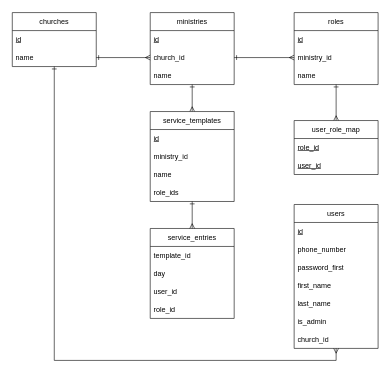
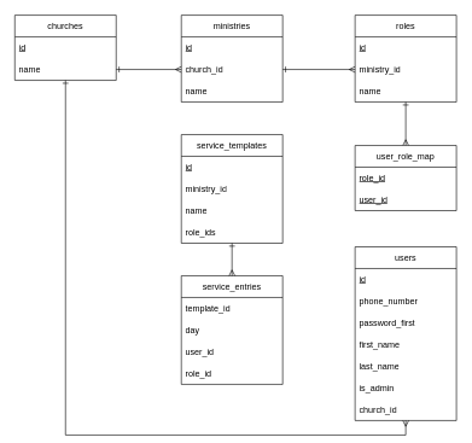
  <mxCell id="0" />
  <mxCell id="1" parent="0" />
  <mxCell id="2" value="users" style="swimlane;fontStyle=0;childLayout=stackLayout;horizontal=1;startSize=30;horizontalStack=0;resizeParent=1;resizeParentMax=0;resizeLast=0;collapsible=1;marginBottom=0;whiteSpace=wrap;html=1;" vertex="1" parent="1"><mxGeometry x="490" y="340" width="140" height="240" as="geometry" /></mxCell>
  <mxCell id="3" value="&lt;u&gt;id&lt;/u&gt;" style="text;strokeColor=none;fillColor=none;align=left;verticalAlign=middle;spacingLeft=4;spacingRight=4;overflow=hidden;points=[[0,0.5],[1,0.5]];portConstraint=eastwest;rotatable=0;whiteSpace=wrap;html=1;" vertex="1" parent="2"><mxGeometry y="30" width="140" height="30" as="geometry" /></mxCell>
  <mxCell id="4" value="phone_number" style="text;strokeColor=none;fillColor=none;align=left;verticalAlign=middle;spacingLeft=4;spacingRight=4;overflow=hidden;points=[[0,0.5],[1,0.5]];portConstraint=eastwest;rotatable=0;whiteSpace=wrap;html=1;" vertex="1" parent="2"><mxGeometry y="60" width="140" height="30" as="geometry" /></mxCell>
  <mxCell id="5" value="password_first" style="text;strokeColor=none;fillColor=none;align=left;verticalAlign=middle;spacingLeft=4;spacingRight=4;overflow=hidden;points=[[0,0.5],[1,0.5]];portConstraint=eastwest;rotatable=0;whiteSpace=wrap;html=1;" vertex="1" parent="2"><mxGeometry y="90" width="140" height="30" as="geometry" /></mxCell>
  <mxCell id="6" value="first_name" style="text;strokeColor=none;fillColor=none;align=left;verticalAlign=middle;spacingLeft=4;spacingRight=4;overflow=hidden;points=[[0,0.5],[1,0.5]];portConstraint=eastwest;rotatable=0;whiteSpace=wrap;html=1;" vertex="1" parent="2"><mxGeometry y="120" width="140" height="30" as="geometry" /></mxCell>
  <mxCell id="7" value="last_name" style="text;strokeColor=none;fillColor=none;align=left;verticalAlign=middle;spacingLeft=4;spacingRight=4;overflow=hidden;points=[[0,0.5],[1,0.5]];portConstraint=eastwest;rotatable=0;whiteSpace=wrap;html=1;" vertex="1" parent="2"><mxGeometry y="150" width="140" height="30" as="geometry" /></mxCell>
  <mxCell id="8" value="is_admin" style="text;strokeColor=none;fillColor=none;align=left;verticalAlign=middle;spacingLeft=4;spacingRight=4;overflow=hidden;points=[[0,0.5],[1,0.5]];portConstraint=eastwest;rotatable=0;whiteSpace=wrap;html=1;" vertex="1" parent="2"><mxGeometry y="180" width="140" height="30" as="geometry" /></mxCell>
  <mxCell id="9" value="church_id" style="text;strokeColor=none;fillColor=none;align=left;verticalAlign=middle;spacingLeft=4;spacingRight=4;overflow=hidden;points=[[0,0.5],[1,0.5]];portConstraint=eastwest;rotatable=0;whiteSpace=wrap;html=1;" vertex="1" parent="2"><mxGeometry y="210" width="140" height="30" as="geometry" /></mxCell>
  <mxCell id="10" value="churches" style="swimlane;fontStyle=0;childLayout=stackLayout;horizontal=1;startSize=30;horizontalStack=0;resizeParent=1;resizeParentMax=0;resizeLast=0;collapsible=1;marginBottom=0;whiteSpace=wrap;html=1;" vertex="1" parent="1"><mxGeometry x="20" y="20" width="140" height="90" as="geometry" /></mxCell>
  <mxCell id="11" value="&lt;u&gt;id&lt;/u&gt;" style="text;strokeColor=none;fillColor=none;align=left;verticalAlign=middle;spacingLeft=4;spacingRight=4;overflow=hidden;points=[[0,0.5],[1,0.5]];portConstraint=eastwest;rotatable=0;whiteSpace=wrap;html=1;" vertex="1" parent="10"><mxGeometry y="30" width="140" height="30" as="geometry" /></mxCell>
  <mxCell id="12" value="name" style="text;strokeColor=none;fillColor=none;align=left;verticalAlign=middle;spacingLeft=4;spacingRight=4;overflow=hidden;points=[[0,0.5],[1,0.5]];portConstraint=eastwest;rotatable=0;whiteSpace=wrap;html=1;" vertex="1" parent="10"><mxGeometry y="60" width="140" height="30" as="geometry" /></mxCell>
- <mxCell id="13" style="edgeStyle=orthogonalEdgeStyle;rounded=0;orthogonalLoop=1;jettySize=auto;html=1;exitX=0.5;exitY=1;exitDx=0;exitDy=0;entryX=0.5;entryY=0;entryDx=0;entryDy=0;endArrow=ERmany;endFill=0;startArrow=ERone;startFill=0;" edge="1" parent="1" source="14" target="28"><mxGeometry relative="1" as="geometry" /></mxCell>
  <mxCell id="14" value="ministries" style="swimlane;fontStyle=0;childLayout=stackLayout;horizontal=1;startSize=30;horizontalStack=0;resizeParent=1;resizeParentMax=0;resizeLast=0;collapsible=1;marginBottom=0;whiteSpace=wrap;html=1;" vertex="1" parent="1"><mxGeometry x="250" y="20" width="140" height="120" as="geometry" /></mxCell>
  <mxCell id="15" value="&lt;u&gt;id&lt;/u&gt;" style="text;strokeColor=none;fillColor=none;align=left;verticalAlign=middle;spacingLeft=4;spacingRight=4;overflow=hidden;points=[[0,0.5],[1,0.5]];portConstraint=eastwest;rotatable=0;whiteSpace=wrap;html=1;" vertex="1" parent="14"><mxGeometry y="30" width="140" height="30" as="geometry" /></mxCell>
  <mxCell id="16" value="church_id" style="text;strokeColor=none;fillColor=none;align=left;verticalAlign=middle;spacingLeft=4;spacingRight=4;overflow=hidden;points=[[0,0.5],[1,0.5]];portConstraint=eastwest;rotatable=0;whiteSpace=wrap;html=1;" vertex="1" parent="14"><mxGeometry y="60" width="140" height="30" as="geometry" /></mxCell>
  <mxCell id="17" value="name" style="text;strokeColor=none;fillColor=none;align=left;verticalAlign=middle;spacingLeft=4;spacingRight=4;overflow=hidden;points=[[0,0.5],[1,0.5]];portConstraint=eastwest;rotatable=0;whiteSpace=wrap;html=1;" vertex="1" parent="14"><mxGeometry y="90" width="140" height="30" as="geometry" /></mxCell>
  <mxCell id="18" style="edgeStyle=orthogonalEdgeStyle;rounded=0;orthogonalLoop=1;jettySize=auto;html=1;exitX=1;exitY=0.5;exitDx=0;exitDy=0;endArrow=ERmany;endFill=0;startArrow=ERone;startFill=0;entryX=0;entryY=0.5;entryDx=0;entryDy=0;" edge="1" parent="1" source="12" target="16"><mxGeometry relative="1" as="geometry"><mxPoint x="290" y="95" as="targetPoint" /></mxGeometry></mxCell>
  <mxCell id="19" style="edgeStyle=orthogonalEdgeStyle;rounded=0;orthogonalLoop=1;jettySize=auto;html=1;exitX=1;exitY=0.5;exitDx=0;exitDy=0;endArrow=ERmany;endFill=0;startArrow=ERone;startFill=0;entryX=0;entryY=0.5;entryDx=0;entryDy=0;" edge="1" parent="1" source="16" target="23"><mxGeometry relative="1" as="geometry"><mxPoint x="490" y="95" as="targetPoint" /><mxPoint x="170" y="105" as="sourcePoint" /></mxGeometry></mxCell>
  <mxCell id="20" style="edgeStyle=orthogonalEdgeStyle;rounded=0;orthogonalLoop=1;jettySize=auto;html=1;exitX=0.5;exitY=1;exitDx=0;exitDy=0;entryX=0.5;entryY=0;entryDx=0;entryDy=0;startArrow=ERone;startFill=0;endArrow=ERmany;endFill=0;" edge="1" parent="1" source="21" target="25"><mxGeometry relative="1" as="geometry" /></mxCell>
  <mxCell id="21" value="roles" style="swimlane;fontStyle=0;childLayout=stackLayout;horizontal=1;startSize=30;horizontalStack=0;resizeParent=1;resizeParentMax=0;resizeLast=0;collapsible=1;marginBottom=0;whiteSpace=wrap;html=1;" vertex="1" parent="1"><mxGeometry x="490" y="20" width="140" height="120" as="geometry" /></mxCell>
  <mxCell id="22" value="&lt;u&gt;id&lt;/u&gt;" style="text;strokeColor=none;fillColor=none;align=left;verticalAlign=middle;spacingLeft=4;spacingRight=4;overflow=hidden;points=[[0,0.5],[1,0.5]];portConstraint=eastwest;rotatable=0;whiteSpace=wrap;html=1;" vertex="1" parent="21"><mxGeometry y="30" width="140" height="30" as="geometry" /></mxCell>
  <mxCell id="23" value="ministry_id" style="text;strokeColor=none;fillColor=none;align=left;verticalAlign=middle;spacingLeft=4;spacingRight=4;overflow=hidden;points=[[0,0.5],[1,0.5]];portConstraint=eastwest;rotatable=0;whiteSpace=wrap;html=1;" vertex="1" parent="21"><mxGeometry y="60" width="140" height="30" as="geometry" /></mxCell>
  <mxCell id="24" value="name" style="text;strokeColor=none;fillColor=none;align=left;verticalAlign=middle;spacingLeft=4;spacingRight=4;overflow=hidden;points=[[0,0.5],[1,0.5]];portConstraint=eastwest;rotatable=0;whiteSpace=wrap;html=1;" vertex="1" parent="21"><mxGeometry y="90" width="140" height="30" as="geometry" /></mxCell>
  <mxCell id="25" value="user_role_map" style="swimlane;fontStyle=0;childLayout=stackLayout;horizontal=1;startSize=30;horizontalStack=0;resizeParent=1;resizeParentMax=0;resizeLast=0;collapsible=1;marginBottom=0;whiteSpace=wrap;html=1;" vertex="1" parent="1"><mxGeometry x="490" y="200" width="140" height="90" as="geometry" /></mxCell>
  <mxCell id="26" value="&lt;u&gt;role_id&lt;/u&gt;" style="text;strokeColor=none;fillColor=none;align=left;verticalAlign=middle;spacingLeft=4;spacingRight=4;overflow=hidden;points=[[0,0.5],[1,0.5]];portConstraint=eastwest;rotatable=0;whiteSpace=wrap;html=1;" vertex="1" parent="25"><mxGeometry y="30" width="140" height="30" as="geometry" /></mxCell>
  <mxCell id="27" value="&lt;u&gt;user_id&lt;/u&gt;" style="text;strokeColor=none;fillColor=none;align=left;verticalAlign=middle;spacingLeft=4;spacingRight=4;overflow=hidden;points=[[0,0.5],[1,0.5]];portConstraint=eastwest;rotatable=0;whiteSpace=wrap;html=1;" vertex="1" parent="25"><mxGeometry y="60" width="140" height="30" as="geometry" /></mxCell>
  <mxCell id="28" value="service_templates" style="swimlane;fontStyle=0;childLayout=stackLayout;horizontal=1;startSize=30;horizontalStack=0;resizeParent=1;resizeParentMax=0;resizeLast=0;collapsible=1;marginBottom=0;whiteSpace=wrap;html=1;" vertex="1" parent="1"><mxGeometry x="250" y="185" width="140" height="150" as="geometry" /></mxCell>
  <mxCell id="29" value="&lt;u&gt;id&lt;/u&gt;" style="text;strokeColor=none;fillColor=none;align=left;verticalAlign=middle;spacingLeft=4;spacingRight=4;overflow=hidden;points=[[0,0.5],[1,0.5]];portConstraint=eastwest;rotatable=0;whiteSpace=wrap;html=1;" vertex="1" parent="28"><mxGeometry y="30" width="140" height="30" as="geometry" /></mxCell>
  <mxCell id="30" value="ministry_id" style="text;strokeColor=none;fillColor=none;align=left;verticalAlign=middle;spacingLeft=4;spacingRight=4;overflow=hidden;points=[[0,0.5],[1,0.5]];portConstraint=eastwest;rotatable=0;whiteSpace=wrap;html=1;" vertex="1" parent="28"><mxGeometry y="60" width="140" height="30" as="geometry" /></mxCell>
  <mxCell id="31" value="name" style="text;strokeColor=none;fillColor=none;align=left;verticalAlign=middle;spacingLeft=4;spacingRight=4;overflow=hidden;points=[[0,0.5],[1,0.5]];portConstraint=eastwest;rotatable=0;whiteSpace=wrap;html=1;" vertex="1" parent="28"><mxGeometry y="90" width="140" height="30" as="geometry" /></mxCell>
  <mxCell id="32" value="role_ids" style="text;strokeColor=none;fillColor=none;align=left;verticalAlign=middle;spacingLeft=4;spacingRight=4;overflow=hidden;points=[[0,0.5],[1,0.5]];portConstraint=eastwest;rotatable=0;whiteSpace=wrap;html=1;" vertex="1" parent="28"><mxGeometry y="120" width="140" height="30" as="geometry" /></mxCell>
  <mxCell id="33" value="service_entries" style="swimlane;fontStyle=0;childLayout=stackLayout;horizontal=1;startSize=30;horizontalStack=0;resizeParent=1;resizeParentMax=0;resizeLast=0;collapsible=1;marginBottom=0;whiteSpace=wrap;html=1;" vertex="1" parent="1"><mxGeometry x="250" y="380" width="140" height="150" as="geometry" /></mxCell>
  <mxCell id="34" value="template_id" style="text;strokeColor=none;fillColor=none;align=left;verticalAlign=middle;spacingLeft=4;spacingRight=4;overflow=hidden;points=[[0,0.5],[1,0.5]];portConstraint=eastwest;rotatable=0;whiteSpace=wrap;html=1;" vertex="1" parent="33"><mxGeometry y="30" width="140" height="30" as="geometry" /></mxCell>
  <mxCell id="35" value="day" style="text;strokeColor=none;fillColor=none;align=left;verticalAlign=middle;spacingLeft=4;spacingRight=4;overflow=hidden;points=[[0,0.5],[1,0.5]];portConstraint=eastwest;rotatable=0;whiteSpace=wrap;html=1;" vertex="1" parent="33"><mxGeometry y="60" width="140" height="30" as="geometry" /></mxCell>
  <mxCell id="36" value="user_id" style="text;strokeColor=none;fillColor=none;align=left;verticalAlign=middle;spacingLeft=4;spacingRight=4;overflow=hidden;points=[[0,0.5],[1,0.5]];portConstraint=eastwest;rotatable=0;whiteSpace=wrap;html=1;" vertex="1" parent="33"><mxGeometry y="90" width="140" height="30" as="geometry" /></mxCell>
  <mxCell id="37" value="role_id" style="text;strokeColor=none;fillColor=none;align=left;verticalAlign=middle;spacingLeft=4;spacingRight=4;overflow=hidden;points=[[0,0.5],[1,0.5]];portConstraint=eastwest;rotatable=0;whiteSpace=wrap;html=1;" vertex="1" parent="33"><mxGeometry y="120" width="140" height="30" as="geometry" /></mxCell>
  <mxCell id="38" style="edgeStyle=orthogonalEdgeStyle;rounded=0;orthogonalLoop=1;jettySize=auto;html=1;exitX=0.5;exitY=1;exitDx=0;exitDy=0;entryX=0.5;entryY=0;entryDx=0;entryDy=0;endArrow=ERmany;endFill=0;startArrow=ERone;startFill=0;" edge="1" parent="1" source="28" target="33"><mxGeometry relative="1" as="geometry"><mxPoint x="330" y="150" as="sourcePoint" /><mxPoint x="330" y="195" as="targetPoint" /></mxGeometry></mxCell>
  <mxCell id="39" style="edgeStyle=orthogonalEdgeStyle;rounded=0;orthogonalLoop=1;jettySize=auto;html=1;exitX=0.5;exitY=1;exitDx=0;exitDy=0;entryX=0.5;entryY=1;entryDx=0;entryDy=0;endArrow=ERmany;endFill=0;startArrow=ERone;startFill=0;" edge="1" parent="1" source="10" target="2"><mxGeometry relative="1" as="geometry"><mxPoint x="340" y="160" as="sourcePoint" /><mxPoint x="340" y="205" as="targetPoint" /></mxGeometry></mxCell>
